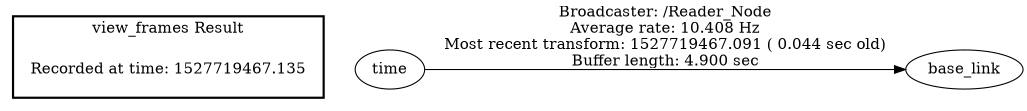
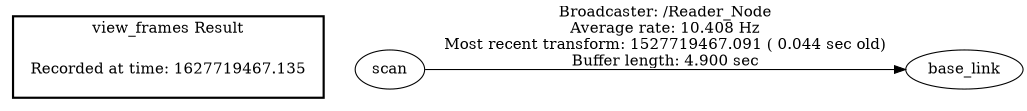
  digraph {
    rankdir=LR
-   "Recorded at time: 1527719467.135" [shape=plaintext]
-   scan [label=time]
+   "Recorded at time: 1527719467.135" [shape=plaintext label="Recorded at time: 1627719467.135"]
+   scan
    base_link
    subgraph cluster_1 {
      color=black
      label="view_frames Result"
      style=bold
      "Recorded at time: 1527719467.135"
    }
    "Recorded at time: 1527719467.135" -> scan [style=invis]
    scan -> base_link [label="Broadcaster: /Reader_Node\nAverage rate: 10.408 Hz\nMost recent transform: 1527719467.091 ( 0.044 sec old)\nBuffer length: 4.900 sec\n"]
  }
